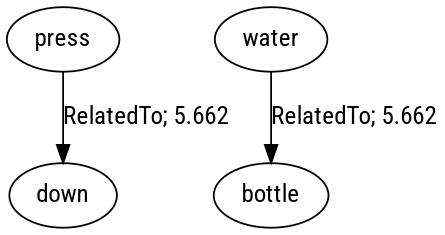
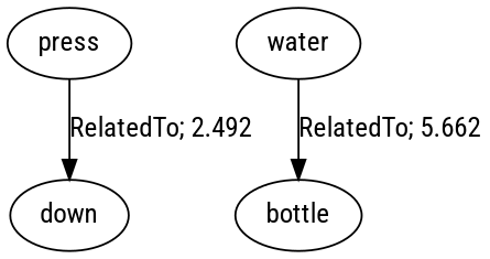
  digraph {
    fontname="Roboto Condensed"
    node [fontname="Roboto Condensed"]
    edge [dir=forward fontname="Roboto Condensed"]
    n1 [label=press]
    n2 [label=down]
    n3 [label=water]
    n4 [label=bottle]
-   n1 -> n2 [label="RelatedTo; 5.662" weight=2.492]
+   n1 -> n2 [label="RelatedTo; 2.492" weight=2.492]
    n3 -> n4 [label="RelatedTo; 5.662" weight=4.000]
  }
